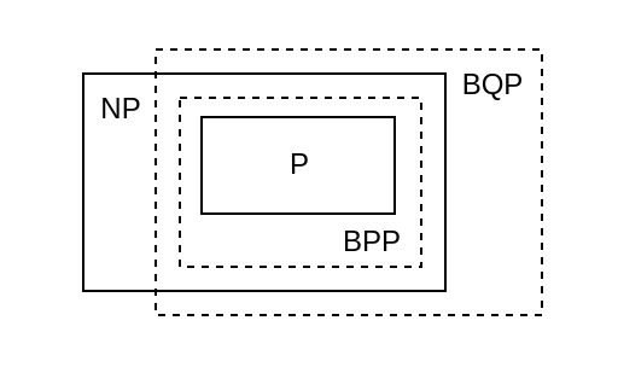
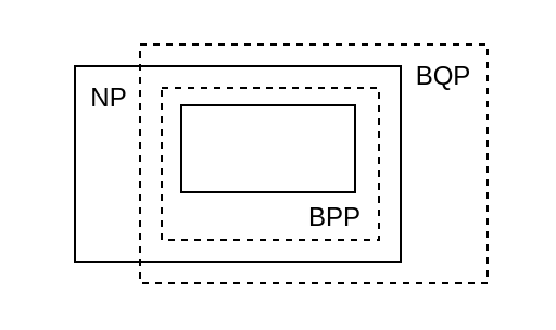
  <mxCell id="0" />
  <mxCell id="1" parent="0" />
  <mxCell id="2" value="" style="rounded=0;whiteSpace=wrap;html=1;" vertex="1" parent="1"><mxGeometry x="34" y="30" width="150" height="90" as="geometry" /></mxCell>
  <mxCell id="3" value="" style="rounded=0;whiteSpace=wrap;html=1;" vertex="1" parent="1"><mxGeometry x="83" y="48" width="80" height="40" as="geometry" /></mxCell>
  <mxCell id="4" value="" style="rounded=0;whiteSpace=wrap;html=1;dashed=1;fillColor=none;" vertex="1" parent="1"><mxGeometry x="64" y="20" width="160" height="110" as="geometry" /></mxCell>
- <mxCell id="5" value="P" style="text;html=1;align=center;verticalAlign=middle;whiteSpace=wrap;rounded=0;" vertex="1" parent="1"><mxGeometry x="94" y="53" width="60" height="30" as="geometry" /></mxCell>
  <mxCell id="6" value="NP" style="text;html=1;align=center;verticalAlign=middle;whiteSpace=wrap;rounded=0;" vertex="1" parent="1"><mxGeometry x="20" y="30" width="60" height="30" as="geometry" /></mxCell>
  <mxCell id="7" value="BQP" style="text;html=1;align=center;verticalAlign=middle;whiteSpace=wrap;rounded=0;" vertex="1" parent="1"><mxGeometry x="174" y="20" width="60" height="30" as="geometry" /></mxCell>
  <mxCell id="8" value="" style="rounded=0;whiteSpace=wrap;html=1;dashed=1;fillColor=none;" vertex="1" parent="1"><mxGeometry x="74" y="40" width="100" height="70" as="geometry" /></mxCell>
  <mxCell id="9" value="BPP" style="text;html=1;align=center;verticalAlign=middle;whiteSpace=wrap;rounded=0;" vertex="1" parent="1"><mxGeometry x="124" y="85" width="60" height="30" as="geometry" /></mxCell>
